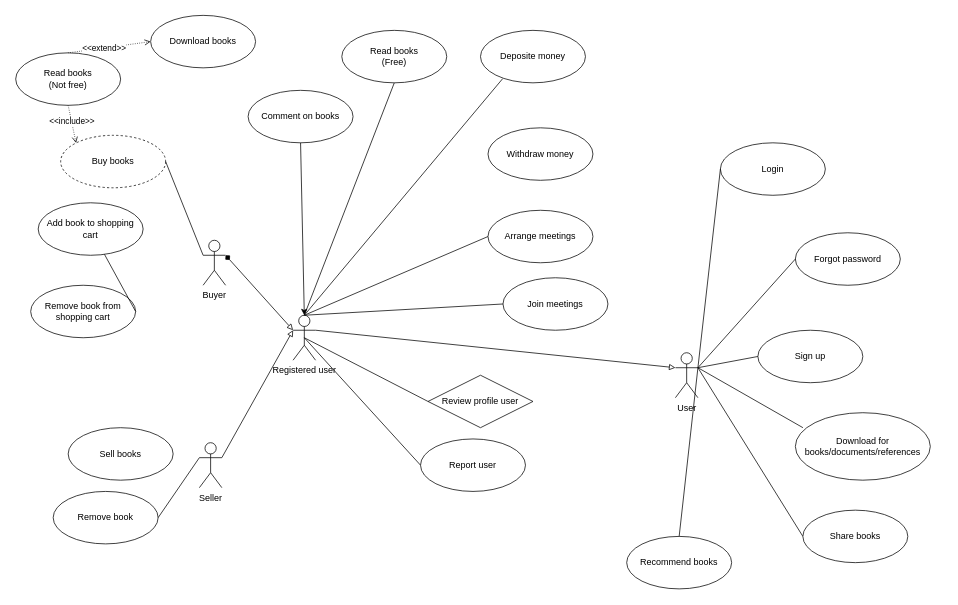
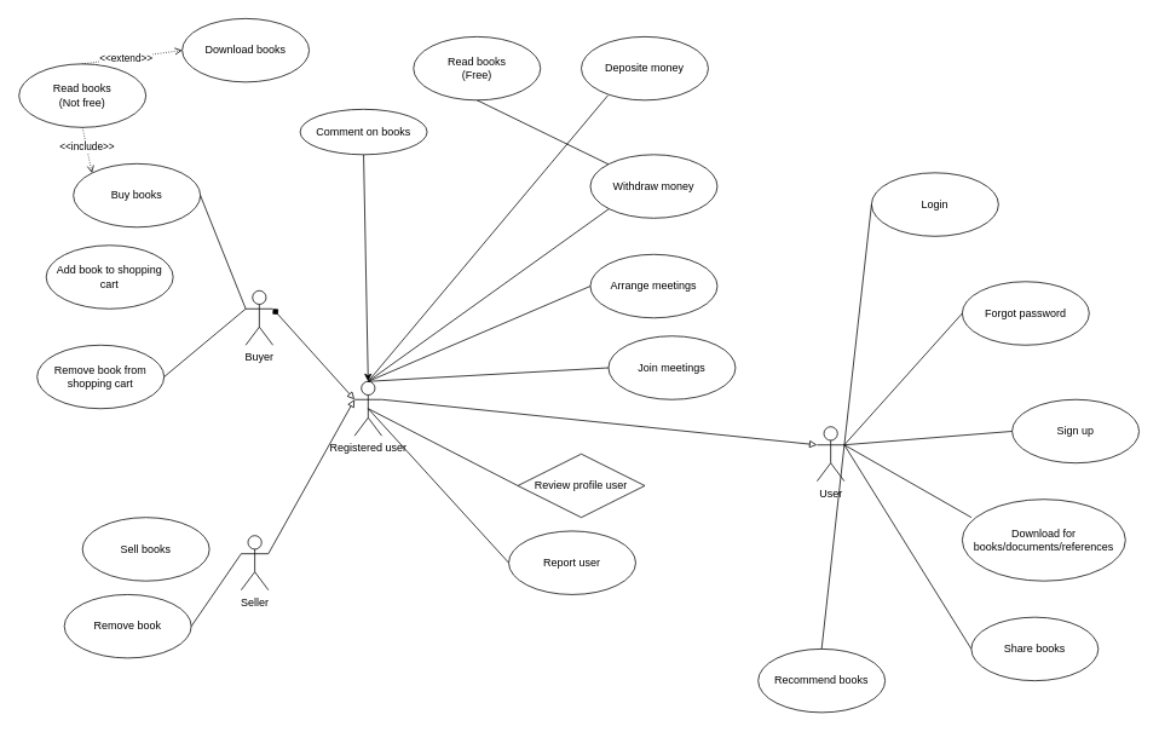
  <mxCell id="0" />
  <mxCell id="1" parent="0" />
  <mxCell id="2" value="User" style="shape=umlActor;verticalLabelPosition=bottom;verticalAlign=top;html=1;outlineConnect=0;" vertex="1" parent="1"><mxGeometry x="900" y="470" width="30" height="60" as="geometry" /></mxCell>
  <mxCell id="3" value="Download for books/documents/references" style="ellipse;whiteSpace=wrap;html=1;" vertex="1" parent="1"><mxGeometry x="1060" y="550" width="180" height="90" as="geometry" /></mxCell>
  <mxCell id="4" value="Forgot password" style="ellipse;whiteSpace=wrap;html=1;" vertex="1" parent="1"><mxGeometry x="1060" y="310" width="140" height="70" as="geometry" /></mxCell>
  <mxCell id="5" value="Login" style="ellipse;whiteSpace=wrap;html=1;" vertex="1" parent="1"><mxGeometry x="960" y="190" width="140" height="70" as="geometry" /></mxCell>
- <mxCell id="6" value="Sign up" style="ellipse;whiteSpace=wrap;html=1;" vertex="1" parent="1"><mxGeometry x="1010" y="440" width="140" height="70" as="geometry" /></mxCell>
+ <mxCell id="6" value="Sign up" style="ellipse;whiteSpace=wrap;html=1;" vertex="1" parent="1"><mxGeometry x="1115" y="440" width="140" height="70" as="geometry" /></mxCell>
  <mxCell id="7" value="Withdraw money" style="ellipse;whiteSpace=wrap;html=1;" vertex="1" parent="1"><mxGeometry x="650" y="170" width="140" height="70" as="geometry" /></mxCell>
  <mxCell id="8" value="Sell books" style="ellipse;whiteSpace=wrap;html=1;" vertex="1" parent="1"><mxGeometry x="90" y="570" width="140" height="70" as="geometry" /></mxCell>
  <mxCell id="9" value="Deposite money" style="ellipse;whiteSpace=wrap;html=1;" vertex="1" parent="1"><mxGeometry x="640" y="40" width="140" height="70" as="geometry" /></mxCell>
- <mxCell id="10" value="Buy books" style="ellipse;whiteSpace=wrap;html=1;dashed=1;" vertex="1" parent="1"><mxGeometry x="80" y="180" width="140" height="70" as="geometry" /></mxCell>
+ <mxCell id="10" value="Buy books" style="ellipse;whiteSpace=wrap;html=1;" vertex="1" parent="1"><mxGeometry x="80" y="180" width="140" height="70" as="geometry" /></mxCell>
  <mxCell id="11" value="Recommend books" style="ellipse;whiteSpace=wrap;html=1;" vertex="1" parent="1"><mxGeometry x="835" y="715" width="140" height="70" as="geometry" /></mxCell>
  <mxCell id="12" value="Seller" style="shape=umlActor;html=1;verticalLabelPosition=bottom;verticalAlign=top;align=center;" vertex="1" parent="1"><mxGeometry x="265" y="590" width="30" height="60" as="geometry" /></mxCell>
  <mxCell id="13" value="Buyer" style="shape=umlActor;html=1;verticalLabelPosition=bottom;verticalAlign=top;align=center;" vertex="1" parent="1"><mxGeometry x="270" y="320" width="30" height="60" as="geometry" /></mxCell>
  <mxCell id="14" value="Registered user" style="shape=umlActor;html=1;verticalLabelPosition=bottom;verticalAlign=top;align=center;" vertex="1" parent="1"><mxGeometry x="390" y="420" width="30" height="60" as="geometry" /></mxCell>
  <mxCell id="15" value="" style="endArrow=none;html=1;rounded=0;entryX=1;entryY=0.333;entryDx=0;entryDy=0;exitX=0;exitY=0.5;exitDx=0;exitDy=0;entryPerimeter=0;" edge="1" parent="1" source="4" target="2"><mxGeometry width="50" height="50" relative="1" as="geometry"><mxPoint x="595" y="450" as="sourcePoint" /><mxPoint x="695" y="685" as="targetPoint" /></mxGeometry></mxCell>
  <mxCell id="16" value="" style="endArrow=none;html=1;rounded=0;entryX=1;entryY=0.333;entryDx=0;entryDy=0;exitX=0;exitY=0.5;exitDx=0;exitDy=0;entryPerimeter=0;" edge="1" parent="1" source="5" target="2"><mxGeometry width="50" height="50" relative="1" as="geometry"><mxPoint x="670" y="350" as="sourcePoint" /><mxPoint x="770" y="585" as="targetPoint" /></mxGeometry></mxCell>
  <mxCell id="17" value="" style="endArrow=none;html=1;rounded=0;entryX=1;entryY=0.333;entryDx=0;entryDy=0;exitX=0;exitY=0.5;exitDx=0;exitDy=0;entryPerimeter=0;" edge="1" parent="1" source="6" target="2"><mxGeometry width="50" height="50" relative="1" as="geometry"><mxPoint x="765" y="290" as="sourcePoint" /><mxPoint x="865" y="525" as="targetPoint" /></mxGeometry></mxCell>
  <mxCell id="18" value="" style="endArrow=none;html=1;rounded=0;entryX=0.5;entryY=1;entryDx=0;entryDy=0;exitX=0;exitY=0;exitDx=0;exitDy=0;dashed=1;dashPattern=1 2;strokeColor=#000000;startArrow=open;startFill=0;" edge="1" parent="1" source="10" target="28"><mxGeometry width="50" height="50" relative="1" as="geometry"><mxPoint x="550" y="470" as="sourcePoint" /><mxPoint x="61.18" y="220.7" as="targetPoint" /></mxGeometry></mxCell>
  <mxCell id="19" value="&amp;lt;&amp;lt;include&amp;gt;&amp;gt;" style="edgeLabel;html=1;align=center;verticalAlign=middle;resizable=0;points=[];" connectable="0" vertex="1" parent="18"><mxGeometry x="0.14" relative="1" as="geometry"><mxPoint as="offset" /></mxGeometry></mxCell>
  <mxCell id="20" value="" style="endArrow=none;html=1;rounded=0;entryX=0;entryY=0.333;entryDx=0;entryDy=0;exitX=1;exitY=0.5;exitDx=0;exitDy=0;entryPerimeter=0;" edge="1" parent="1" source="10" target="13"><mxGeometry width="50" height="50" relative="1" as="geometry"><mxPoint x="190" y="380" as="sourcePoint" /><mxPoint x="290" y="615" as="targetPoint" /></mxGeometry></mxCell>
  <mxCell id="21" value="" style="endArrow=none;html=1;rounded=0;entryX=0.056;entryY=0.222;entryDx=0;entryDy=0;exitX=1;exitY=0.333;exitDx=0;exitDy=0;exitPerimeter=0;entryPerimeter=0;" edge="1" parent="1" source="2" target="3"><mxGeometry width="50" height="50" relative="1" as="geometry"><mxPoint x="670" y="620" as="sourcePoint" /><mxPoint x="770" y="855" as="targetPoint" /></mxGeometry></mxCell>
  <mxCell id="22" value="" style="endArrow=none;html=1;rounded=0;exitX=0;exitY=0.333;exitDx=0;exitDy=0;exitPerimeter=0;entryX=1;entryY=0.333;entryDx=0;entryDy=0;entryPerimeter=0;startArrow=block;startFill=0;" edge="1" parent="1" source="14" target="12"><mxGeometry width="50" height="50" relative="1" as="geometry"><mxPoint x="750" y="730" as="sourcePoint" /><mxPoint x="850" y="965" as="targetPoint" /></mxGeometry></mxCell>
  <mxCell id="23" value="" style="endArrow=diamond;html=1;rounded=0;exitX=0;exitY=0.333;exitDx=0;exitDy=0;exitPerimeter=0;entryX=1;entryY=0.333;entryDx=0;entryDy=0;entryPerimeter=0;startArrow=block;startFill=0;" edge="1" parent="1" source="14" target="13"><mxGeometry width="50" height="50" relative="1" as="geometry"><mxPoint x="500" y="635" as="sourcePoint" /><mxPoint x="810" y="805" as="targetPoint" /></mxGeometry></mxCell>
  <mxCell id="24" value="" style="endArrow=none;html=1;rounded=0;entryX=1;entryY=0.333;entryDx=0;entryDy=0;exitX=0;exitY=0.333;exitDx=0;exitDy=0;exitPerimeter=0;entryPerimeter=0;startArrow=block;startFill=0;" edge="1" parent="1" source="2" target="14"><mxGeometry width="50" height="50" relative="1" as="geometry"><mxPoint x="870" y="605" as="sourcePoint" /><mxPoint x="970" y="840" as="targetPoint" /></mxGeometry></mxCell>
+ <mxCell id="25" value="" style="endArrow=none;html=1;rounded=0;entryX=0.5;entryY=0;entryDx=0;entryDy=0;exitX=0;exitY=1;exitDx=0;exitDy=0;entryPerimeter=0;" edge="1" parent="1" source="7" target="14"><mxGeometry width="50" height="50" relative="1" as="geometry"><mxPoint x="940" y="120" as="sourcePoint" /><mxPoint x="1040" y="355" as="targetPoint" /></mxGeometry></mxCell>
  <mxCell id="26" value="" style="endArrow=none;html=1;rounded=0;entryX=0.5;entryY=0;entryDx=0;entryDy=0;exitX=0.211;exitY=0.921;exitDx=0;exitDy=0;exitPerimeter=0;entryPerimeter=0;" edge="1" parent="1" source="9" target="14"><mxGeometry width="50" height="50" relative="1" as="geometry"><mxPoint x="630" y="220" as="sourcePoint" /><mxPoint x="730" y="455" as="targetPoint" /></mxGeometry></mxCell>
- <mxCell id="27" value="Comment on books" style="ellipse;whiteSpace=wrap;html=1;" vertex="1" parent="1"><mxGeometry x="330" y="120" width="140" height="70" as="geometry" /></mxCell>
+ <mxCell id="27" value="Comment on books" style="ellipse;whiteSpace=wrap;html=1;" vertex="1" parent="1"><mxGeometry x="330" y="120" width="140" height="50" as="geometry" /></mxCell>
  <mxCell id="28" value="Read books&lt;br&gt;(Not free)" style="ellipse;whiteSpace=wrap;html=1;" vertex="1" parent="1"><mxGeometry x="20" y="70" width="140" height="70" as="geometry" /></mxCell>
  <mxCell id="29" value="Read books&lt;br&gt;(Free)" style="ellipse;whiteSpace=wrap;html=1;" vertex="1" parent="1"><mxGeometry x="455" y="40" width="140" height="70" as="geometry" /></mxCell>
- <mxCell id="30" value="" style="endArrow=none;html=1;rounded=0;entryX=0.5;entryY=0;entryDx=0;entryDy=0;exitX=0.5;exitY=1;exitDx=0;exitDy=0;entryPerimeter=0;" edge="1" parent="1" source="29" target="14"><mxGeometry width="50" height="50" relative="1" as="geometry"><mxPoint x="515" y="230" as="sourcePoint" /><mxPoint x="340" y="356" as="targetPoint" /></mxGeometry></mxCell>
+ <mxCell id="30" value="" style="endArrow=none;html=1;rounded=0;exitX=0.5;exitY=1;exitDx=0;exitDy=0;" edge="1" parent="1" source="29" target="7"><mxGeometry width="50" height="50" relative="1" as="geometry"><mxPoint x="515" y="230" as="sourcePoint" /><mxPoint x="340" y="356" as="targetPoint" /></mxGeometry></mxCell>
  <mxCell id="31" value="" style="endArrow=classic;html=1;rounded=0;entryX=0.5;entryY=0;entryDx=0;entryDy=0;exitX=0.5;exitY=1;exitDx=0;exitDy=0;entryPerimeter=0;" edge="1" parent="1" source="27" target="14"><mxGeometry width="50" height="50" relative="1" as="geometry"><mxPoint x="520" y="240" as="sourcePoint" /><mxPoint x="415" y="430" as="targetPoint" /></mxGeometry></mxCell>
  <mxCell id="32" value="" style="endArrow=none;html=1;rounded=0;exitX=1;exitY=0.333;exitDx=0;exitDy=0;exitPerimeter=0;entryX=0;entryY=0.5;entryDx=0;entryDy=0;" edge="1" parent="1" source="2" target="33"><mxGeometry width="50" height="50" relative="1" as="geometry"><mxPoint x="600" y="500" as="sourcePoint" /><mxPoint x="710" y="730" as="targetPoint" /></mxGeometry></mxCell>
  <mxCell id="33" value="Share books" style="ellipse;whiteSpace=wrap;html=1;" vertex="1" parent="1"><mxGeometry x="1070" y="680" width="140" height="70" as="geometry" /></mxCell>
  <mxCell id="34" value="" style="endArrow=none;html=1;rounded=0;entryX=0.5;entryY=0;entryDx=0;entryDy=0;entryPerimeter=0;exitX=0;exitY=0.5;exitDx=0;exitDy=0;" edge="1" parent="1" source="35" target="14"><mxGeometry width="50" height="50" relative="1" as="geometry"><mxPoint x="700" y="360" as="sourcePoint" /><mxPoint x="415" y="430" as="targetPoint" /></mxGeometry></mxCell>
  <mxCell id="35" value="Arrange meetings" style="ellipse;whiteSpace=wrap;html=1;" vertex="1" parent="1"><mxGeometry x="650" y="280" width="140" height="70" as="geometry" /></mxCell>
  <mxCell id="36" value="Join meetings" style="ellipse;whiteSpace=wrap;html=1;" vertex="1" parent="1"><mxGeometry x="670" y="370" width="140" height="70" as="geometry" /></mxCell>
  <mxCell id="37" value="" style="endArrow=none;html=1;rounded=0;entryX=0.5;entryY=0;entryDx=0;entryDy=0;entryPerimeter=0;exitX=0;exitY=0.5;exitDx=0;exitDy=0;" edge="1" parent="1" source="36" target="14"><mxGeometry width="50" height="50" relative="1" as="geometry"><mxPoint x="660" y="325" as="sourcePoint" /><mxPoint x="415" y="430" as="targetPoint" /></mxGeometry></mxCell>
  <mxCell id="38" value="" style="endArrow=none;html=1;rounded=0;entryX=0.5;entryY=0.5;entryDx=0;entryDy=0;entryPerimeter=0;exitX=0;exitY=0.5;exitDx=0;exitDy=0;" edge="1" parent="1" source="39" target="14"><mxGeometry width="50" height="50" relative="1" as="geometry"><mxPoint x="570" y="540" as="sourcePoint" /><mxPoint x="400" y="455" as="targetPoint" /></mxGeometry></mxCell>
  <mxCell id="39" value="Review profile user" style="rhombus;whiteSpace=wrap;html=1;" vertex="1" parent="1"><mxGeometry x="570" y="500" width="140" height="70" as="geometry" /></mxCell>
  <mxCell id="40" value="" style="endArrow=none;html=1;rounded=0;entryX=0.5;entryY=0.5;entryDx=0;entryDy=0;entryPerimeter=0;exitX=0;exitY=0.5;exitDx=0;exitDy=0;" edge="1" parent="1" source="41" target="14"><mxGeometry width="50" height="50" relative="1" as="geometry"><mxPoint x="550" y="610" as="sourcePoint" /><mxPoint x="405" y="450" as="targetPoint" /></mxGeometry></mxCell>
  <mxCell id="41" value="Report user" style="ellipse;whiteSpace=wrap;html=1;" vertex="1" parent="1"><mxGeometry x="560" y="585" width="140" height="70" as="geometry" /></mxCell>
  <mxCell id="42" value="Add book to shopping cart" style="ellipse;whiteSpace=wrap;html=1;" vertex="1" parent="1"><mxGeometry x="50" y="270" width="140" height="70" as="geometry" /></mxCell>
  <mxCell id="43" value="Remove book from shopping cart" style="ellipse;whiteSpace=wrap;html=1;" vertex="1" parent="1"><mxGeometry x="40" y="380" width="140" height="70" as="geometry" /></mxCell>
- <mxCell id="44" value="" style="endArrow=none;html=1;rounded=0;exitX=1;exitY=0.5;exitDx=0;exitDy=0;" edge="1" parent="1" source="43" target="42"><mxGeometry width="50" height="50" relative="1" as="geometry"><mxPoint x="185" y="397.5" as="sourcePoint" /><mxPoint x="265" y="432.5" as="targetPoint" /></mxGeometry></mxCell>
+ <mxCell id="44" value="" style="endArrow=none;html=1;rounded=0;entryX=0;entryY=0.333;entryDx=0;entryDy=0;exitX=1;exitY=0.5;exitDx=0;exitDy=0;entryPerimeter=0;" edge="1" parent="1" source="43" target="13"><mxGeometry width="50" height="50" relative="1" as="geometry"><mxPoint x="185" y="397.5" as="sourcePoint" /><mxPoint x="265" y="432.5" as="targetPoint" /></mxGeometry></mxCell>
  <mxCell id="45" value="Remove book" style="ellipse;whiteSpace=wrap;html=1;" vertex="1" parent="1"><mxGeometry x="70" y="655" width="140" height="70" as="geometry" /></mxCell>
  <mxCell id="46" value="" style="endArrow=none;html=1;rounded=0;entryX=0;entryY=0.333;entryDx=0;entryDy=0;exitX=1;exitY=0.5;exitDx=0;exitDy=0;entryPerimeter=0;" edge="1" parent="1" source="45" target="12"><mxGeometry width="50" height="50" relative="1" as="geometry"><mxPoint x="240" y="615" as="sourcePoint" /><mxPoint x="275" y="620" as="targetPoint" /></mxGeometry></mxCell>
  <mxCell id="47" value="Download books" style="ellipse;whiteSpace=wrap;html=1;" vertex="1" parent="1"><mxGeometry x="200" y="20" width="140" height="70" as="geometry" /></mxCell>
  <mxCell id="48" value="" style="endArrow=none;html=1;rounded=0;entryX=0.5;entryY=0;entryDx=0;entryDy=0;exitX=0;exitY=0.5;exitDx=0;exitDy=0;dashed=1;dashPattern=1 2;strokeColor=#000000;startArrow=open;startFill=0;" edge="1" parent="1" source="47" target="28"><mxGeometry width="50" height="50" relative="1" as="geometry"><mxPoint x="115.5" y="70" as="sourcePoint" /><mxPoint x="104.5" y="20" as="targetPoint" /></mxGeometry></mxCell>
  <mxCell id="49" value="&amp;lt;&amp;lt;extend&amp;gt;&amp;gt;" style="edgeLabel;html=1;align=center;verticalAlign=middle;resizable=0;points=[];" connectable="0" vertex="1" parent="48"><mxGeometry x="0.14" relative="1" as="geometry"><mxPoint as="offset" /></mxGeometry></mxCell>
  <mxCell id="50" value="" style="endArrow=none;html=1;rounded=0;entryX=0.5;entryY=0;entryDx=0;entryDy=0;" edge="1" parent="1" target="11"><mxGeometry width="50" height="50" relative="1" as="geometry"><mxPoint x="930" y="490" as="sourcePoint" /><mxPoint x="1080" y="725" as="targetPoint" /></mxGeometry></mxCell>
